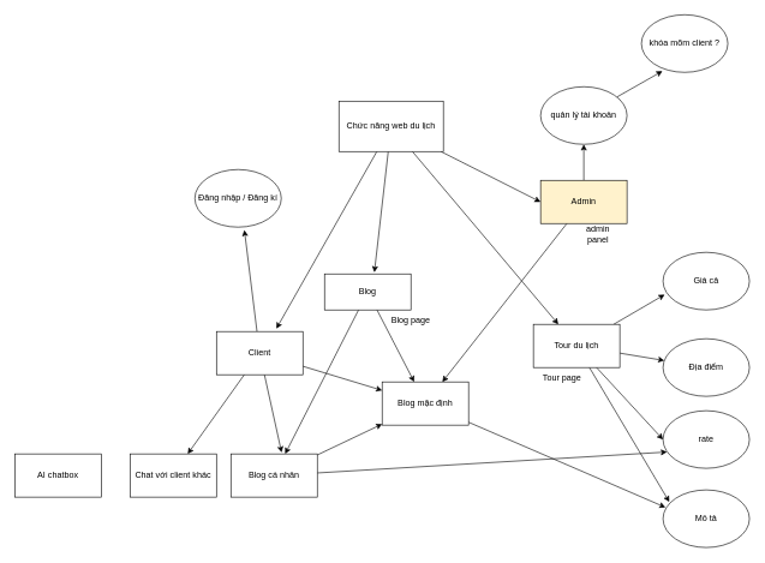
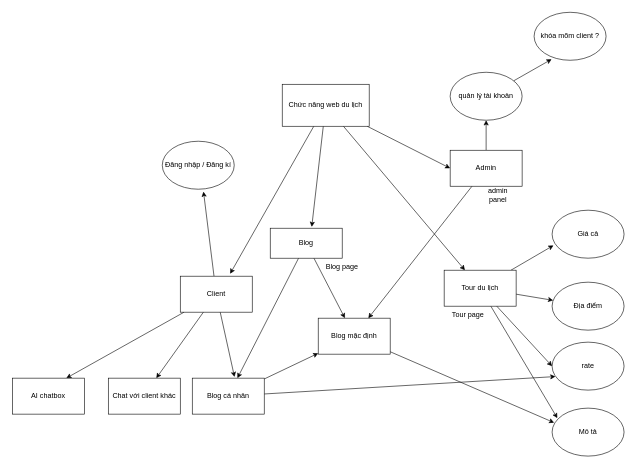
  <mxCell id="0" />
  <mxCell id="1" parent="0" />
  <mxCell id="2" style="edgeStyle=none;html=1;entryX=0;entryY=0.5;entryDx=0;entryDy=0;" parent="1" source="6" target="10" edge="1"><mxGeometry relative="1" as="geometry" /></mxCell>
  <mxCell id="3" style="edgeStyle=none;html=1;entryX=0.693;entryY=-0.067;entryDx=0;entryDy=0;entryPerimeter=0;" parent="1" source="6" target="17" edge="1"><mxGeometry relative="1" as="geometry" /></mxCell>
  <mxCell id="4" style="edgeStyle=none;html=1;" parent="1" source="6" target="22" edge="1"><mxGeometry relative="1" as="geometry" /></mxCell>
  <mxCell id="5" style="edgeStyle=none;html=1;entryX=0.577;entryY=-0.044;entryDx=0;entryDy=0;entryPerimeter=0;" parent="1" source="6" target="26" edge="1"><mxGeometry relative="1" as="geometry" /></mxCell>
  <mxCell id="6" value="Chức năng web du lịch" style="rounded=0;whiteSpace=wrap;html=1;" parent="1" vertex="1"><mxGeometry x="470" y="140" width="145" height="70" as="geometry" /></mxCell>
  <mxCell id="7" value="Đăng nhập / Đăng kí" style="ellipse;whiteSpace=wrap;html=1;" parent="1" vertex="1"><mxGeometry x="270" y="235" width="120" height="80" as="geometry" /></mxCell>
  <mxCell id="8" style="edgeStyle=none;html=1;entryX=0.5;entryY=1;entryDx=0;entryDy=0;" parent="1" source="10" target="12" edge="1"><mxGeometry relative="1" as="geometry" /></mxCell>
  <mxCell id="9" style="edgeStyle=none;html=1;" parent="1" source="10" target="31" edge="1"><mxGeometry relative="1" as="geometry"><mxPoint x="549.96" y="590" as="targetPoint" /></mxGeometry></mxCell>
- <mxCell id="10" value="Admin" style="rounded=0;whiteSpace=wrap;html=1;fillColor=#fff2cc;" parent="1" vertex="1"><mxGeometry x="750" y="250" width="120" height="60" as="geometry" /></mxCell>
+ <mxCell id="10" value="Admin" style="rounded=0;whiteSpace=wrap;html=1;" parent="1" vertex="1"><mxGeometry x="750" y="250" width="120" height="60" as="geometry" /></mxCell>
  <mxCell id="11" style="edgeStyle=none;html=1;entryX=0.243;entryY=0.979;entryDx=0;entryDy=0;entryPerimeter=0;" parent="1" source="12" target="37" edge="1"><mxGeometry relative="1" as="geometry" /></mxCell>
  <mxCell id="12" value="quản lý tài khoản" style="ellipse;whiteSpace=wrap;html=1;" parent="1" vertex="1"><mxGeometry x="750" y="120" width="120" height="80" as="geometry" /></mxCell>
  <mxCell id="13" style="edgeStyle=none;html=1;entryX=0.573;entryY=1.05;entryDx=0;entryDy=0;entryPerimeter=0;" parent="1" source="17" target="7" edge="1"><mxGeometry relative="1" as="geometry" /></mxCell>
  <mxCell id="14" style="edgeStyle=none;html=1;entryX=0.587;entryY=-0.033;entryDx=0;entryDy=0;entryPerimeter=0;" parent="1" source="17" target="29" edge="1"><mxGeometry relative="1" as="geometry"><mxPoint x="452.574" y="581.716" as="targetPoint" /></mxGeometry></mxCell>
  <mxCell id="15" style="edgeStyle=none;html=1;entryX=0.667;entryY=0;entryDx=0;entryDy=0;entryPerimeter=0;" parent="1" source="17" target="39" edge="1"><mxGeometry relative="1" as="geometry" /></mxCell>
- <mxCell id="16" style="edgeStyle=none;html=1;" parent="1" source="17" target="31" edge="1"><mxGeometry relative="1" as="geometry" /></mxCell>
+ <mxCell id="16" style="edgeStyle=none;html=1;entryX=0.75;entryY=0;entryDx=0;entryDy=0;" parent="1" source="17" target="40" edge="1"><mxGeometry relative="1" as="geometry" /></mxCell>
  <mxCell id="17" value="Client" style="rounded=0;whiteSpace=wrap;html=1;" parent="1" vertex="1"><mxGeometry x="300" y="460" width="120" height="60" as="geometry" /></mxCell>
  <mxCell id="18" style="edgeStyle=none;html=1;entryX=0.019;entryY=0.734;entryDx=0;entryDy=0;entryPerimeter=0;" parent="1" source="22" target="34" edge="1"><mxGeometry relative="1" as="geometry" /></mxCell>
  <mxCell id="19" style="edgeStyle=none;html=1;" parent="1" source="22" target="35" edge="1"><mxGeometry relative="1" as="geometry" /></mxCell>
  <mxCell id="20" style="edgeStyle=none;html=1;entryX=0;entryY=0.5;entryDx=0;entryDy=0;" parent="1" source="22" target="36" edge="1"><mxGeometry relative="1" as="geometry" /></mxCell>
  <mxCell id="21" style="edgeStyle=none;html=1;entryX=0.073;entryY=0.209;entryDx=0;entryDy=0;entryPerimeter=0;" parent="1" source="22" target="38" edge="1"><mxGeometry relative="1" as="geometry" /></mxCell>
  <mxCell id="22" value="Tour du lịch" style="rounded=0;whiteSpace=wrap;html=1;" parent="1" vertex="1"><mxGeometry x="740" y="450" width="120" height="60" as="geometry" /></mxCell>
  <mxCell id="23" value="admin panel" style="text;html=1;strokeColor=none;fillColor=none;align=center;verticalAlign=middle;whiteSpace=wrap;rounded=0;" parent="1" vertex="1"><mxGeometry x="800" y="310" width="60" height="30" as="geometry" /></mxCell>
  <mxCell id="24" style="edgeStyle=none;html=1;" parent="1" source="26" target="29" edge="1"><mxGeometry relative="1" as="geometry" /></mxCell>
  <mxCell id="25" style="edgeStyle=none;html=1;" parent="1" source="26" target="31" edge="1"><mxGeometry relative="1" as="geometry" /></mxCell>
  <mxCell id="26" value="Blog" style="rounded=0;whiteSpace=wrap;html=1;" parent="1" vertex="1"><mxGeometry x="450" y="380" width="120" height="50" as="geometry" /></mxCell>
  <mxCell id="27" style="edgeStyle=none;html=1;" parent="1" source="29" target="31" edge="1"><mxGeometry relative="1" as="geometry" /></mxCell>
  <mxCell id="28" style="edgeStyle=none;html=1;entryX=0.046;entryY=0.717;entryDx=0;entryDy=0;entryPerimeter=0;" parent="1" source="29" target="36" edge="1"><mxGeometry relative="1" as="geometry" /></mxCell>
  <mxCell id="29" value="Blog cá nhân" style="rounded=0;whiteSpace=wrap;html=1;" parent="1" vertex="1"><mxGeometry x="320" y="630" width="120" height="60" as="geometry" /></mxCell>
  <mxCell id="30" style="edgeStyle=none;html=1;entryX=0.028;entryY=0.303;entryDx=0;entryDy=0;entryPerimeter=0;" parent="1" source="31" target="38" edge="1"><mxGeometry relative="1" as="geometry" /></mxCell>
  <mxCell id="31" value="Blog mặc định" style="rounded=0;whiteSpace=wrap;html=1;" parent="1" vertex="1"><mxGeometry x="530" y="530" width="120" height="60" as="geometry" /></mxCell>
  <mxCell id="32" value="Blog page" style="text;html=1;strokeColor=none;fillColor=none;align=center;verticalAlign=middle;whiteSpace=wrap;rounded=0;" parent="1" vertex="1"><mxGeometry x="540" y="430" width="60" height="30" as="geometry" /></mxCell>
  <mxCell id="33" value="Tour page" style="text;html=1;strokeColor=none;fillColor=none;align=center;verticalAlign=middle;whiteSpace=wrap;rounded=0;" parent="1" vertex="1"><mxGeometry x="750" y="510" width="60" height="30" as="geometry" /></mxCell>
  <mxCell id="34" value="Giá cả" style="ellipse;whiteSpace=wrap;html=1;" parent="1" vertex="1"><mxGeometry x="920" y="350" width="120" height="80" as="geometry" /></mxCell>
  <mxCell id="35" value="Địa điểm" style="ellipse;whiteSpace=wrap;html=1;" parent="1" vertex="1"><mxGeometry x="920" y="470" width="120" height="80" as="geometry" /></mxCell>
  <mxCell id="36" value="rate" style="ellipse;whiteSpace=wrap;html=1;" parent="1" vertex="1"><mxGeometry x="920" y="570" width="120" height="80" as="geometry" /></mxCell>
  <mxCell id="37" value="khóa mõm client ?" style="ellipse;whiteSpace=wrap;html=1;" parent="1" vertex="1"><mxGeometry x="890" y="20" width="120" height="80" as="geometry" /></mxCell>
  <mxCell id="38" value="Mô tả" style="ellipse;whiteSpace=wrap;html=1;" parent="1" vertex="1"><mxGeometry x="920" y="680" width="120" height="80" as="geometry" /></mxCell>
  <mxCell id="39" value="Chat với client khác" style="rounded=0;whiteSpace=wrap;html=1;" parent="1" vertex="1"><mxGeometry x="180" y="630" width="120" height="60" as="geometry" /></mxCell>
  <mxCell id="40" value="AI chatbox" style="rounded=0;whiteSpace=wrap;html=1;" parent="1" vertex="1"><mxGeometry x="20" y="630" width="120" height="60" as="geometry" /></mxCell>
